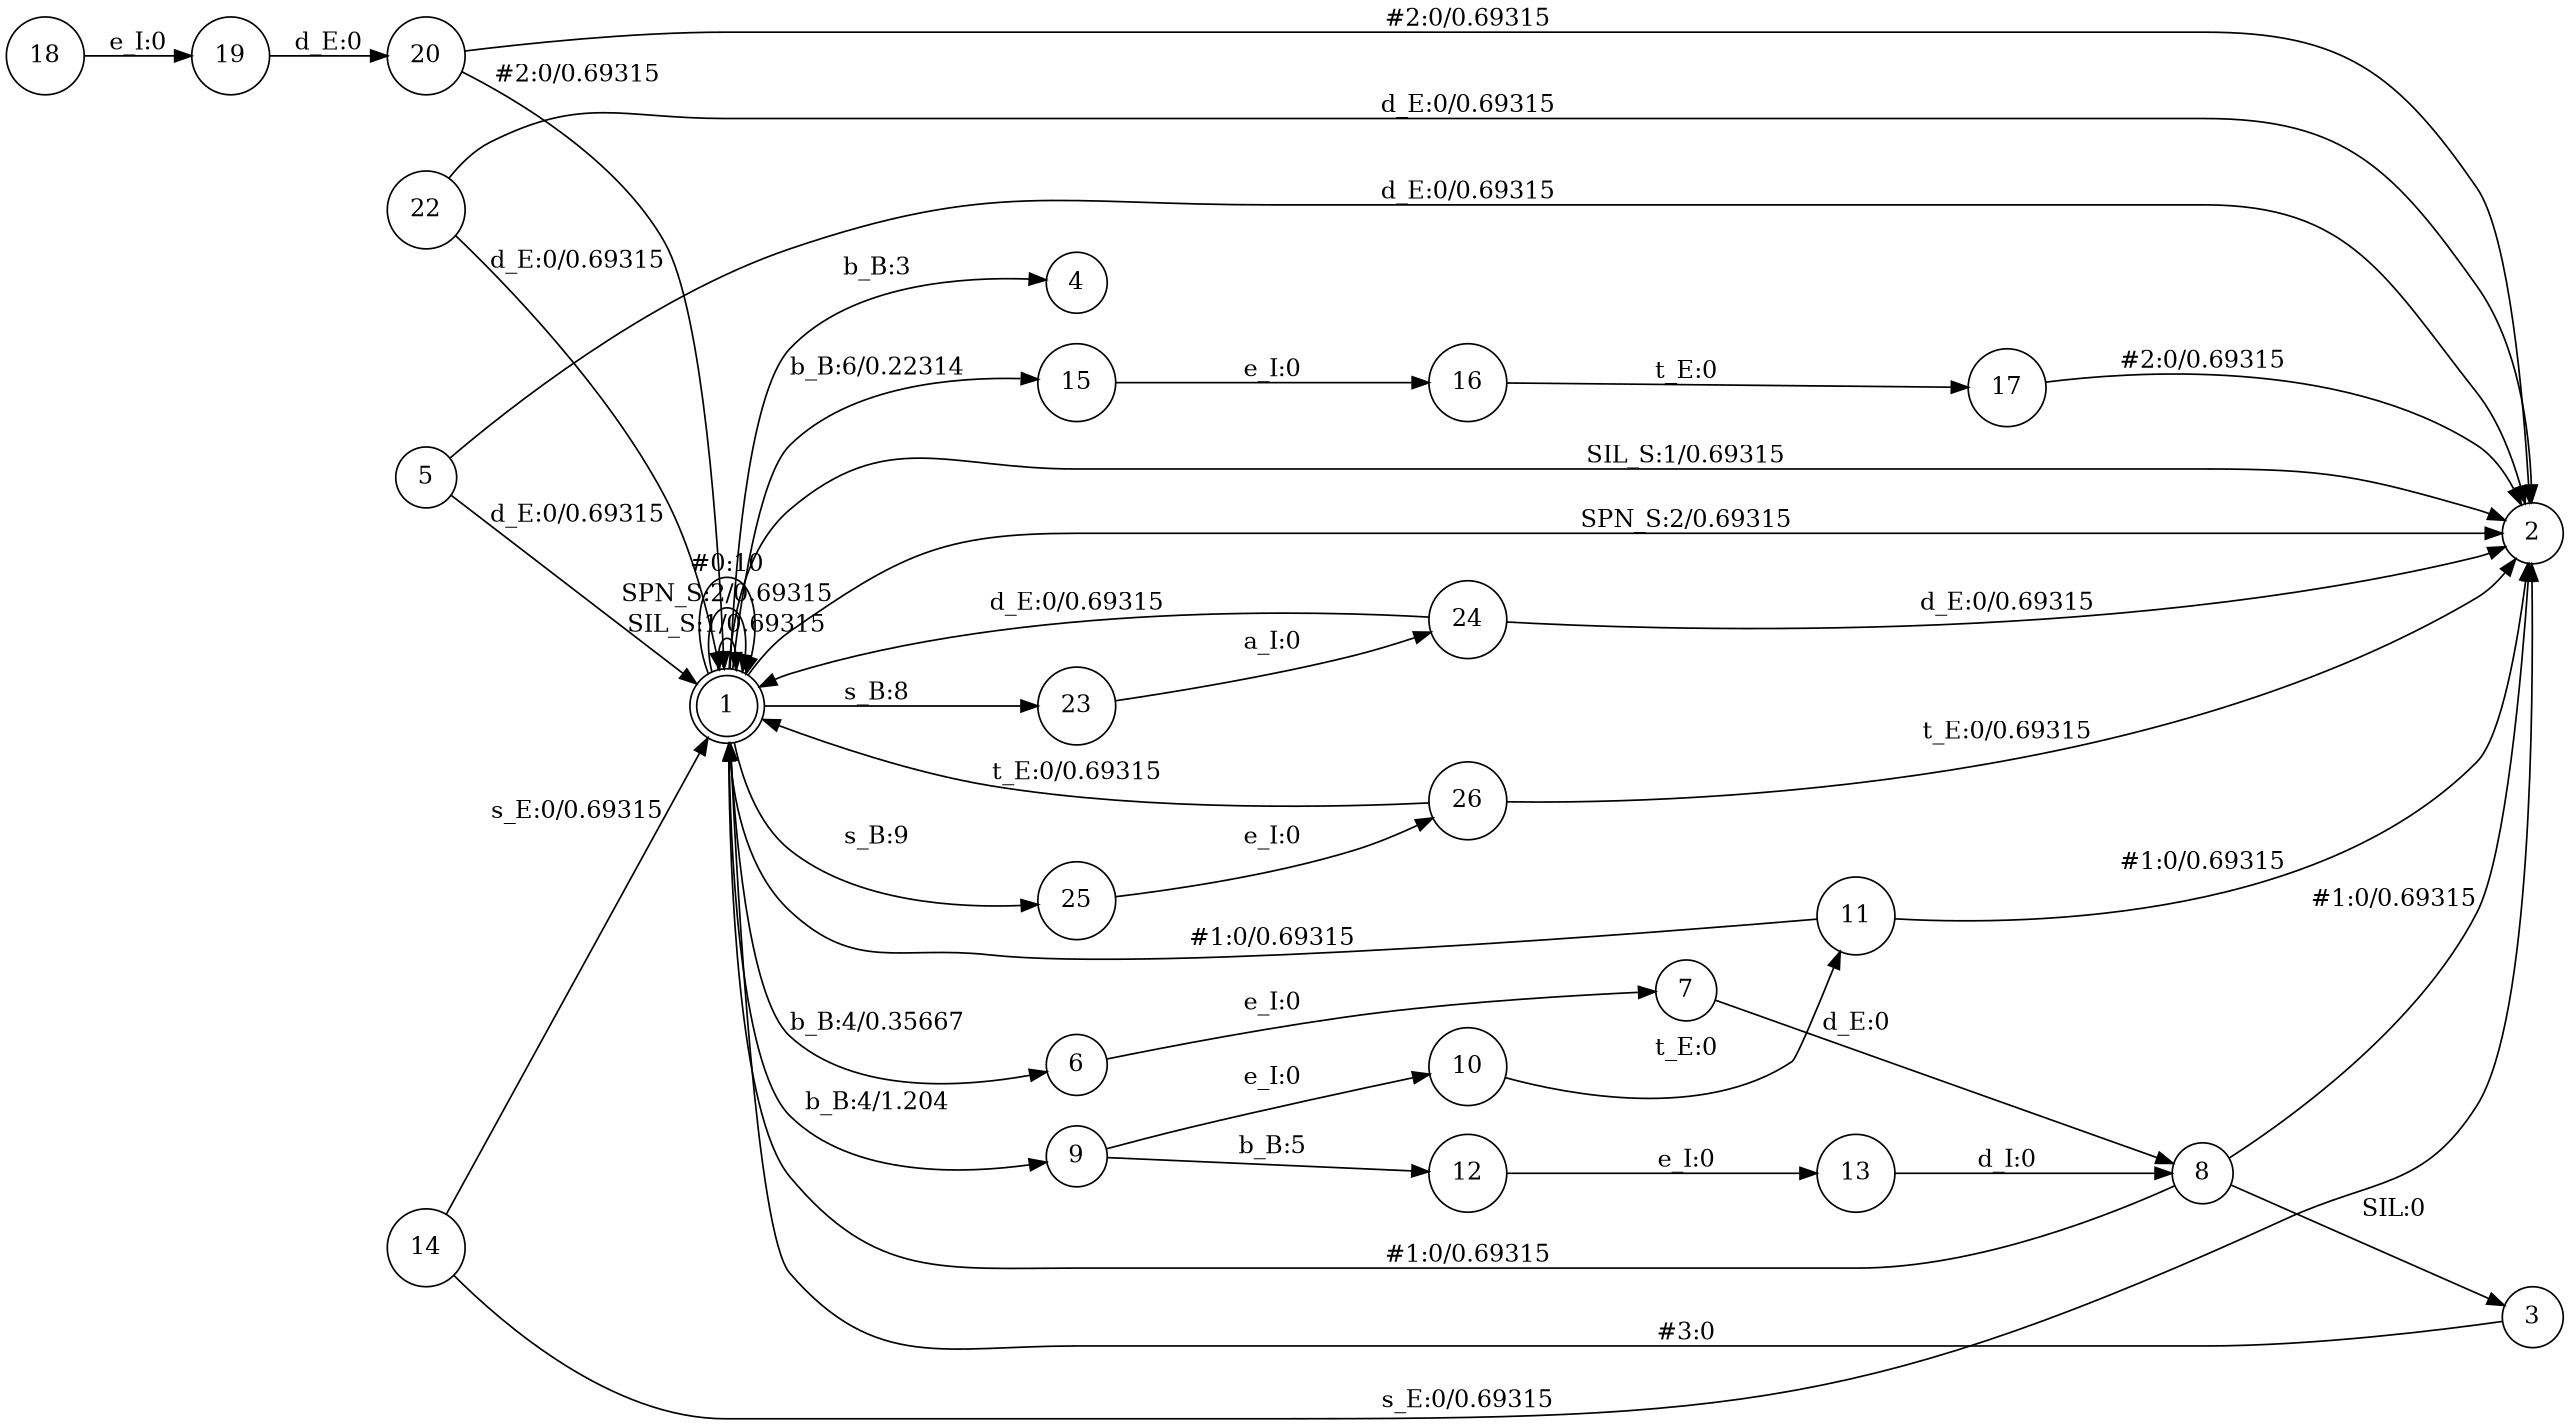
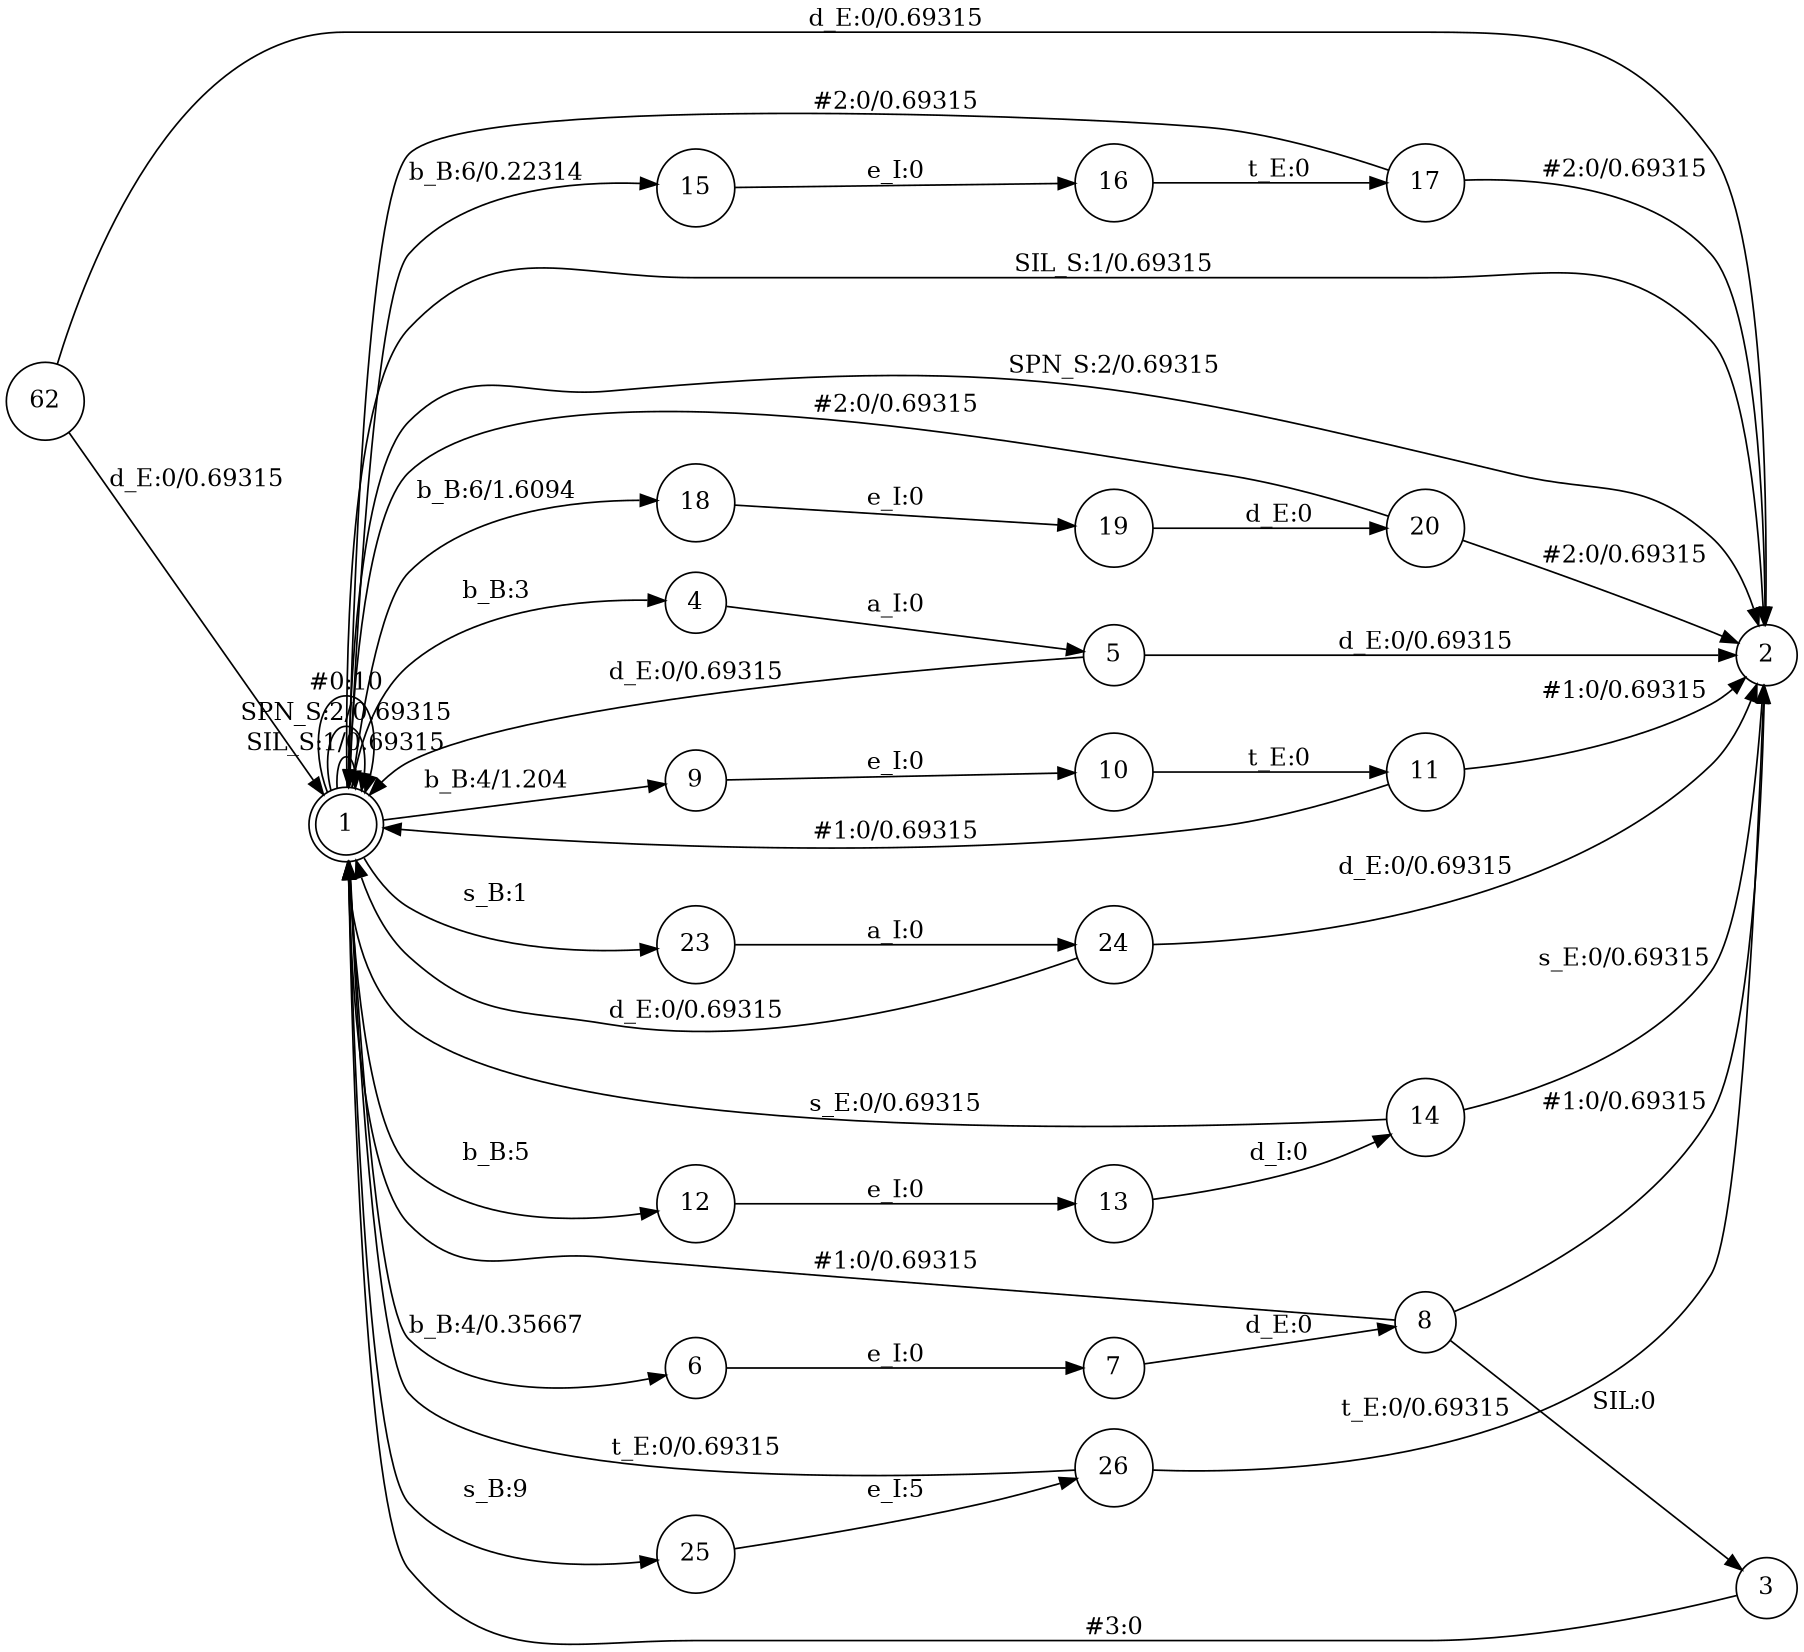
  digraph {
    nodesep=0.25
    rankdir=LR
    ranksep=0.4
    node [fontsize=14 shape=circle style=solid]
    edge [fontsize=14]
    n1 [label=1 shape=doublecircle]
    n2 [label=2]
    n3 [label=4]
    n4 [label=6]
    n5 [label=9]
    n6 [label=12]
    n7 [label=15]
    n8 [label=18]
    n9 [label=23]
    n10 [label=25]
    n11 [label=5]
    n12 [label=7]
    n13 [label=10]
    n14 [label=13]
    n15 [label=16]
    n16 [label=19]
    n17 [label=24]
    n18 [label=26]
    n19 [label=3]
    n20 [label=8]
    n21 [label=11]
    n22 [label=14]
    n23 [label=17]
    n24 [label=20]
-   n25 [label=22]
+   n25 [label=62]
    n1 -> n1 [label="SIL_S:1/0.69315"]
    n1 -> n1 [label="SPN_S:2/0.69315"]
    n1 -> n1 [label="#0:10"]
    n1 -> n2 [label="SIL_S:1/0.69315"]
    n1 -> n2 [label="SPN_S:2/0.69315"]
    n1 -> n3 [label="b_B:3"]
    n1 -> n4 [label="b_B:4/0.35667"]
    n1 -> n5 [label="b_B:4/1.204"]
-   n5 -> n6 [label="b_B:5"]
+   n1 -> n6 [label="b_B:5"]
    n1 -> n7 [label="b_B:6/0.22314"]
-   n1 -> n9 [label="s_B:8"]
+   n1 -> n8 [label="b_B:6/1.6094"]
+   n1 -> n9 [label="s_B:1"]
    n1 -> n10 [label="s_B:9"]
+   n3 -> n11 [label="a_I:0"]
    n4 -> n12 [label="e_I:0"]
    n5 -> n13 [label="e_I:0"]
    n6 -> n14 [label="e_I:0"]
    n7 -> n15 [label="e_I:0"]
    n8 -> n16 [label="e_I:0"]
    n9 -> n17 [label="a_I:0"]
-   n10 -> n18 [label="e_I:0"]
+   n10 -> n18 [label="e_I:5"]
    n11 -> n1 [label="d_E:0/0.69315"]
    n11 -> n2 [label="d_E:0/0.69315"]
    n12 -> n20 [label="d_E:0"]
    n13 -> n21 [label="t_E:0"]
-   n14 -> n20 [label="d_I:0"]
+   n14 -> n22 [label="d_I:0"]
    n15 -> n23 [label="t_E:0"]
    n16 -> n24 [label="d_E:0"]
    n17 -> n1 [label="d_E:0/0.69315"]
    n17 -> n2 [label="d_E:0/0.69315"]
    n18 -> n1 [label="t_E:0/0.69315"]
    n18 -> n2 [label="t_E:0/0.69315"]
    n19 -> n1 [label="#3:0"]
    n20 -> n1 [label="#1:0/0.69315"]
    n20 -> n2 [label="#1:0/0.69315"]
    n20 -> n19 [label="SIL:0"]
    n21 -> n1 [label="#1:0/0.69315"]
    n21 -> n2 [label="#1:0/0.69315"]
    n22 -> n1 [label="s_E:0/0.69315"]
    n22 -> n2 [label="s_E:0/0.69315"]
+   n23 -> n1 [label="#2:0/0.69315"]
    n23 -> n2 [label="#2:0/0.69315"]
    n24 -> n1 [label="#2:0/0.69315"]
    n24 -> n2 [label="#2:0/0.69315"]
    n25 -> n1 [label="d_E:0/0.69315"]
    n25 -> n2 [label="d_E:0/0.69315"]
  }
